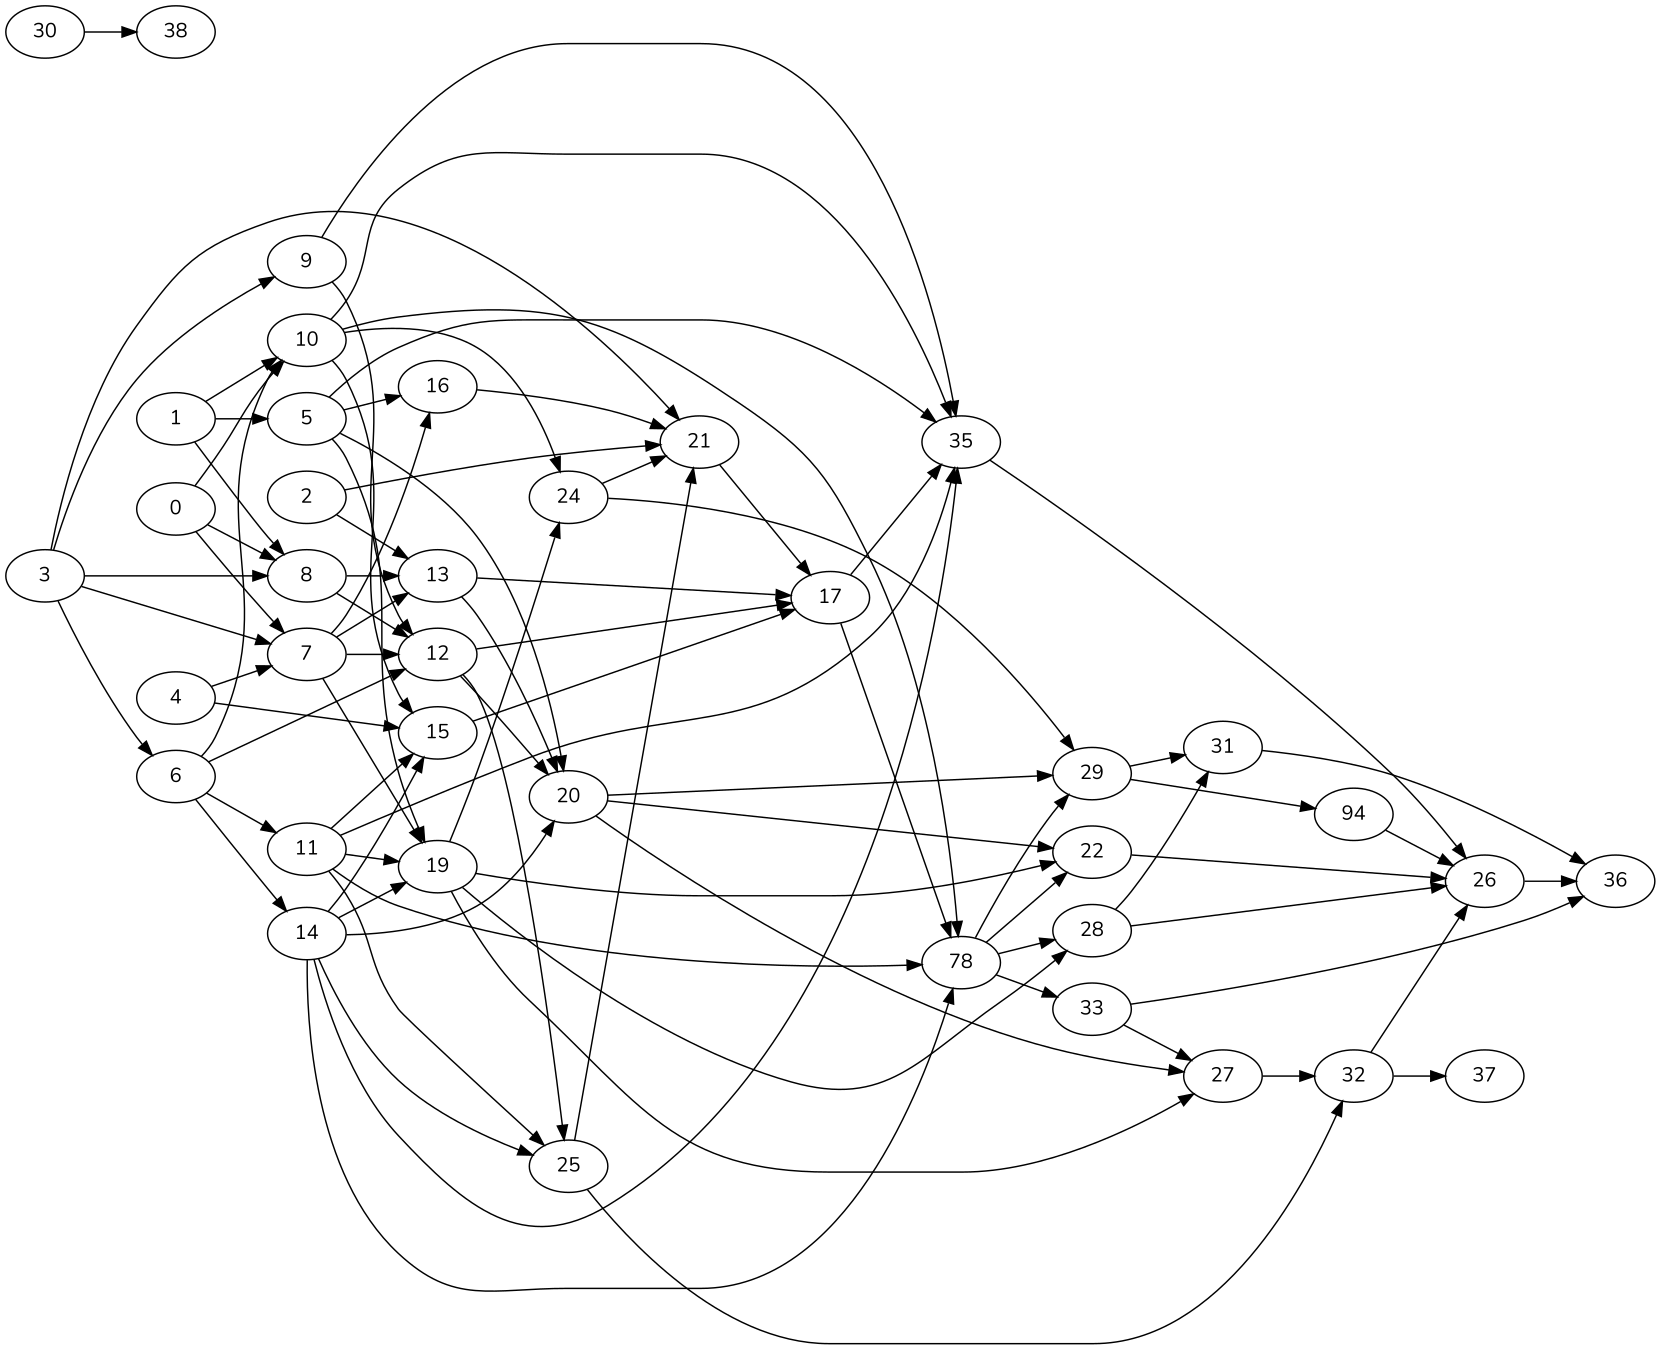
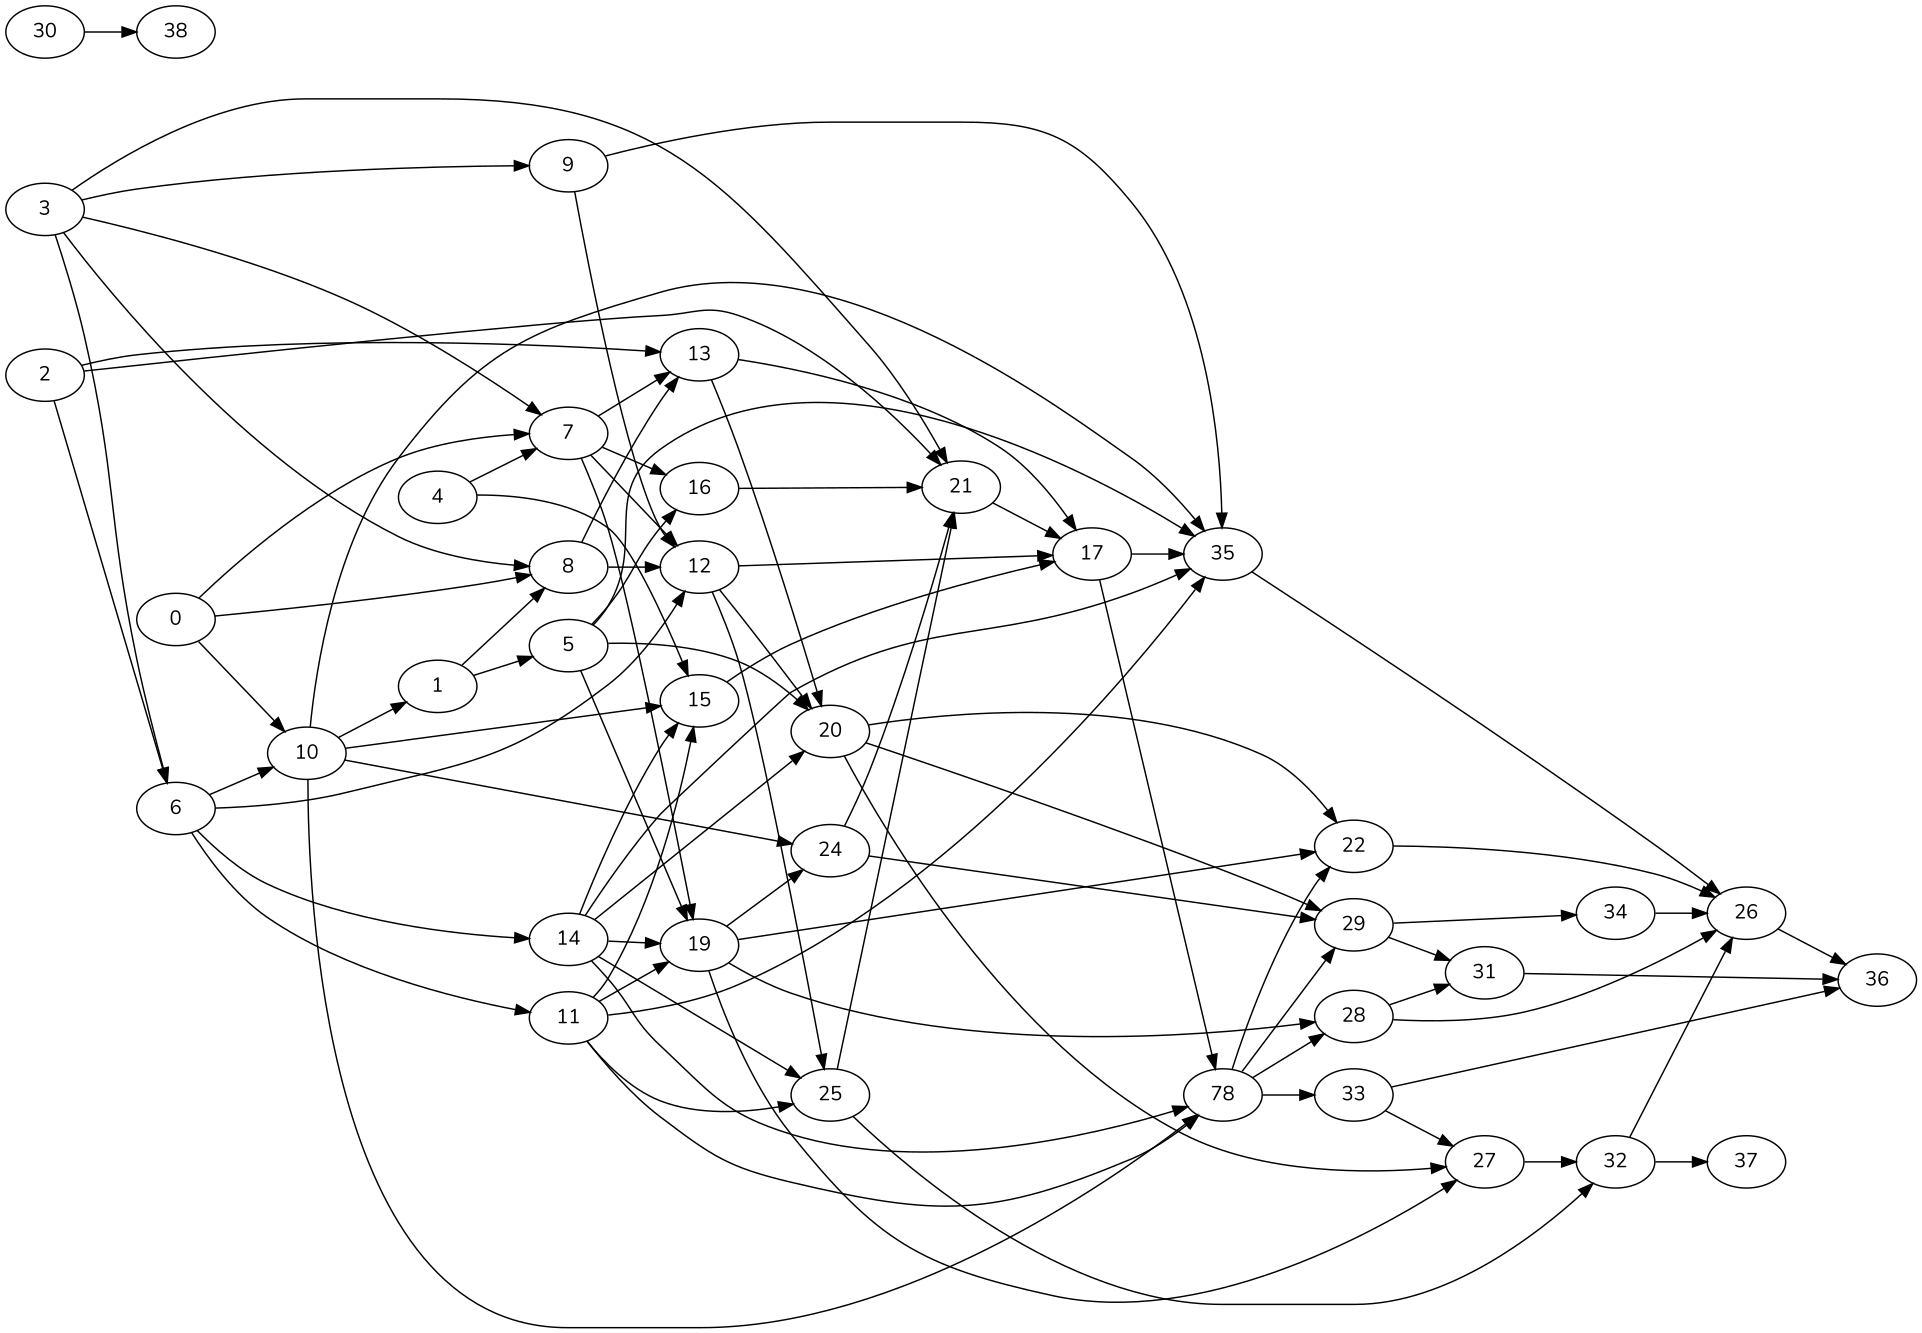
  digraph {
    fontname=Nunito
    rankdir=LR
    node [fontname=Nunito]
    edge [fontname=Nunito]
    0
    7
    8
    10
    13
    16
    19
    12
    15
    35
    n11 [label=78]
    24
    20
    17
    21
    22
    28
    27
    25
    26
    29
    33
    1
    5
    2
    6
    11
    14
    3
    9
    4
    31
    32
-   34 [label=94]
+   34
    36
    37
    30
    38
    0 -> 7
    0 -> 8
    0 -> 10
    7 -> 13
    7 -> 16
    7 -> 19
    7 -> 12
    8 -> 13
    8 -> 12
    10 -> 15
    10 -> 35
    10 -> n11
    10 -> 24
    13 -> 20
    13 -> 17
    16 -> 21
    19 -> 24
    19 -> 22
    19 -> 28
    19 -> 27
    12 -> 20
    12 -> 17
    12 -> 25
    15 -> 17
    35 -> 26
    n11 -> 22
    n11 -> 28
    n11 -> 29
    n11 -> 33
    24 -> 21
    24 -> 29
    20 -> 22
    20 -> 27
    20 -> 29
    17 -> 35
    17 -> n11
    21 -> 17
    22 -> 26
    28 -> 26
    28 -> 31
    27 -> 32
    25 -> 21
    25 -> 32
    26 -> 36
    29 -> 31
    29 -> 34
    33 -> 27
    33 -> 36
    1 -> 8
-   1 -> 10
+   10 -> 1
    1 -> 5
    5 -> 16
    5 -> 19
    5 -> 35
    5 -> 20
    2 -> 13
    2 -> 21
+   2 -> 6
    6 -> 10
    6 -> 12
    6 -> 11
    6 -> 14
    11 -> 19
    11 -> 15
    11 -> 35
    11 -> n11
    11 -> 25
    14 -> 19
    14 -> 15
    14 -> 35
    14 -> n11
    14 -> 20
    14 -> 25
    3 -> 7
    3 -> 8
    3 -> 21
    3 -> 6
    3 -> 9
    9 -> 12
    9 -> 35
    4 -> 7
    4 -> 15
    31 -> 36
    32 -> 26
    32 -> 37
    34 -> 26
    30 -> 38
  }
